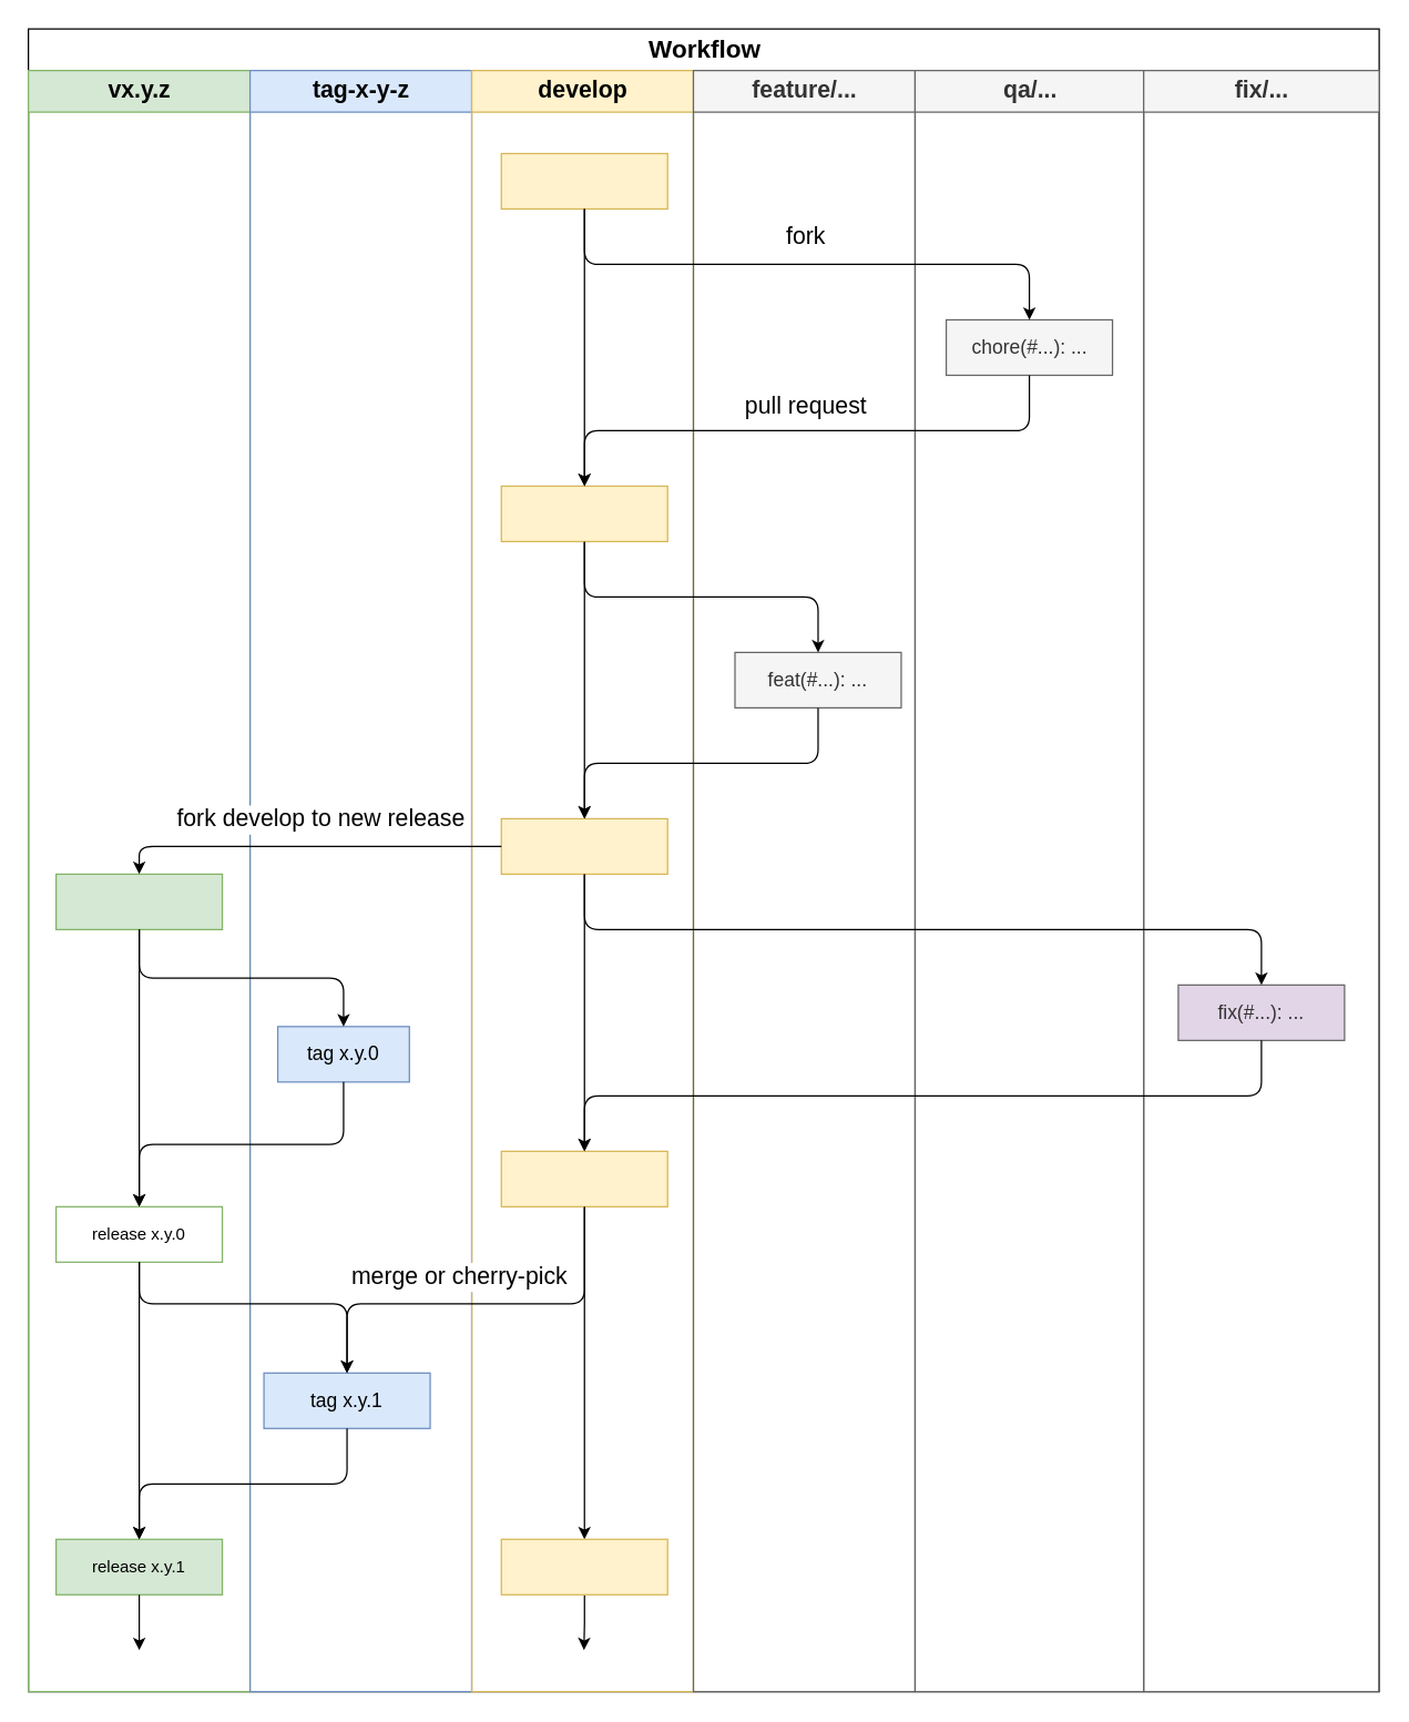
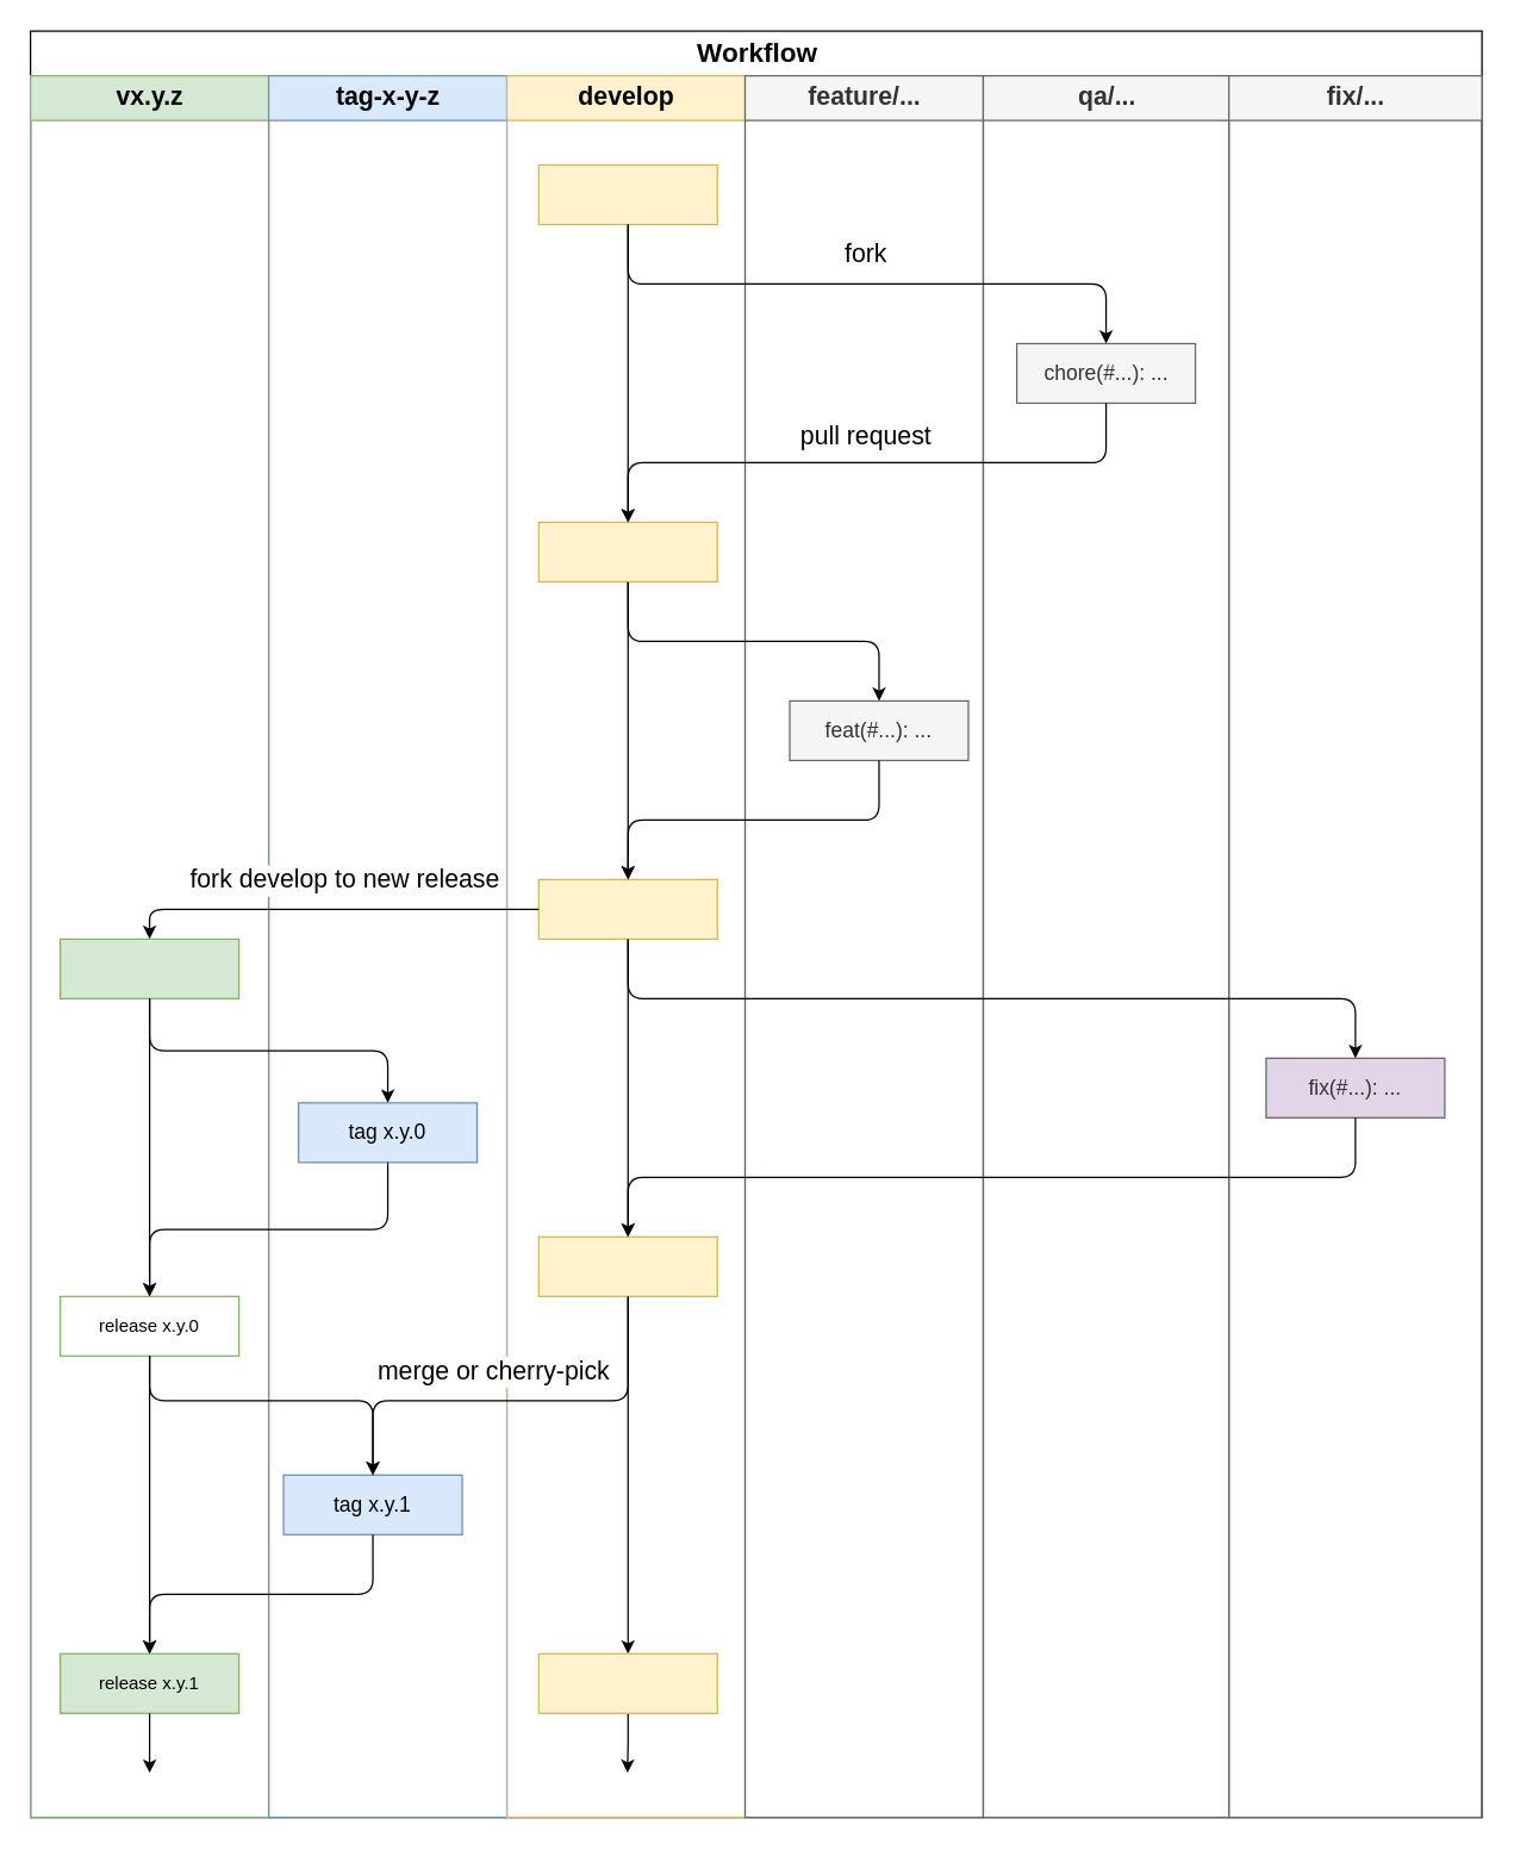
  <mxCell id="0" />
  <mxCell id="1" parent="0" />
  <mxCell id="2" value="Workflow" style="swimlane;html=1;childLayout=stackLayout;startSize=30;rounded=0;shadow=0;labelBackgroundColor=none;strokeWidth=1;fontFamily=Helvetica;fontSize=18;align=center;" parent="1" vertex="1"><mxGeometry x="20" y="20" width="975" height="1200" as="geometry" /></mxCell>
  <mxCell id="3" value="vx.y.z" style="swimlane;html=1;startSize=30;fillColor=#d5e8d4;strokeColor=#82b366;fontSize=17;" parent="2" vertex="1"><mxGeometry y="30" width="160" height="1170" as="geometry" /></mxCell>
  <mxCell id="4" value="" style="rounded=0;whiteSpace=wrap;html=1;fontFamily=Helvetica;fillColor=#d5e8d4;strokeColor=#82b366;" parent="3" vertex="1"><mxGeometry x="20" y="580" width="120" height="40" as="geometry" /></mxCell>
  <mxCell id="5" value="release x.y.0" style="rounded=0;whiteSpace=wrap;html=1;fontFamily=Helvetica;fillColor=#ffffff;strokeColor=#82b366;" parent="3" vertex="1"><mxGeometry x="20" y="820" width="120" height="40" as="geometry" /></mxCell>
  <mxCell id="6" style="edgeStyle=orthogonalEdgeStyle;rounded=1;orthogonalLoop=1;jettySize=auto;html=1;entryX=0.5;entryY=0;entryDx=0;entryDy=0;fontFamily=Helvetica;" parent="3" source="4" target="5" edge="1"><mxGeometry relative="1" as="geometry" /></mxCell>
  <mxCell id="7" value="release x.y.1" style="rounded=0;whiteSpace=wrap;html=1;fontFamily=Helvetica;fillColor=#d5e8d4;strokeColor=#82b366;" parent="3" vertex="1"><mxGeometry x="20" y="1060" width="120" height="40" as="geometry" /></mxCell>
  <mxCell id="8" style="edgeStyle=orthogonalEdgeStyle;rounded=1;orthogonalLoop=1;jettySize=auto;html=1;fontFamily=Helvetica;fontSize=14;entryX=0.5;entryY=0;entryDx=0;entryDy=0;" parent="3" source="5" target="7" edge="1"><mxGeometry relative="1" as="geometry"><mxPoint x="80" y="1100" as="targetPoint" /></mxGeometry></mxCell>
  <mxCell id="9" value="tag-x-y-z" style="swimlane;html=1;startSize=30;fillColor=#dae8fc;strokeColor=#6c8ebf;fontSize=17;" parent="2" vertex="1"><mxGeometry x="160" y="30" width="160" height="1170" as="geometry" /></mxCell>
  <mxCell id="10" value="tag x.y.1" style="rounded=0;whiteSpace=wrap;html=1;fontFamily=Helvetica;fillColor=#dae8fc;strokeColor=#6c8ebf;fontSize=14;" parent="9" vertex="1"><mxGeometry x="10" y="940" width="120" height="40" as="geometry" /></mxCell>
  <mxCell id="11" style="edgeStyle=orthogonalEdgeStyle;rounded=1;orthogonalLoop=1;jettySize=auto;html=1;fontSize=14;" parent="9" source="7" edge="1"><mxGeometry relative="1" as="geometry"><mxPoint x="-80" y="1140" as="targetPoint" /></mxGeometry></mxCell>
  <mxCell id="12" value="develop" style="swimlane;html=1;startSize=30;fillColor=#fff2cc;strokeColor=#d6b656;fontSize=17;" parent="2" vertex="1"><mxGeometry x="320" y="30" width="160" height="1170" as="geometry" /></mxCell>
  <mxCell id="13" value="" style="rounded=0;whiteSpace=wrap;html=1;fontFamily=Helvetica;fillColor=#fff2cc;strokeColor=#d6b656;" parent="12" vertex="1"><mxGeometry x="21.384" y="60" width="120" height="40" as="geometry" /></mxCell>
  <mxCell id="14" style="edgeStyle=orthogonalEdgeStyle;rounded=0;orthogonalLoop=1;jettySize=auto;html=1;entryX=0.5;entryY=0;entryDx=0;entryDy=0;" parent="12" source="15" target="17" edge="1"><mxGeometry relative="1" as="geometry" /></mxCell>
  <mxCell id="15" value="" style="rounded=0;whiteSpace=wrap;html=1;fontFamily=Helvetica;fillColor=#fff2cc;strokeColor=#d6b656;" parent="12" vertex="1"><mxGeometry x="21.384" y="300" width="120" height="40" as="geometry" /></mxCell>
  <mxCell id="16" style="edgeStyle=orthogonalEdgeStyle;rounded=0;orthogonalLoop=1;jettySize=auto;html=1;entryX=0.5;entryY=0;entryDx=0;entryDy=0;" parent="12" source="17" target="19" edge="1"><mxGeometry relative="1" as="geometry" /></mxCell>
  <mxCell id="17" value="" style="rounded=0;whiteSpace=wrap;html=1;fontFamily=Helvetica;fillColor=#fff2cc;strokeColor=#d6b656;" parent="12" vertex="1"><mxGeometry x="21.384" y="540" width="120" height="40" as="geometry" /></mxCell>
  <mxCell id="18" style="edgeStyle=orthogonalEdgeStyle;rounded=0;orthogonalLoop=1;jettySize=auto;html=1;entryX=0.5;entryY=0;entryDx=0;entryDy=0;" parent="12" source="19" target="22" edge="1"><mxGeometry relative="1" as="geometry" /></mxCell>
  <mxCell id="19" value="" style="rounded=0;whiteSpace=wrap;html=1;fontFamily=Helvetica;fillColor=#fff2cc;strokeColor=#d6b656;" parent="12" vertex="1"><mxGeometry x="21.384" y="780" width="120" height="40" as="geometry" /></mxCell>
  <mxCell id="20" style="edgeStyle=orthogonalEdgeStyle;rounded=1;orthogonalLoop=1;jettySize=auto;html=1;entryX=0.5;entryY=0;entryDx=0;entryDy=0;fontFamily=Helvetica;" parent="12" source="13" target="15" edge="1"><mxGeometry relative="1" as="geometry" /></mxCell>
  <mxCell id="21" style="edgeStyle=orthogonalEdgeStyle;rounded=0;orthogonalLoop=1;jettySize=auto;html=1;" parent="12" source="22" edge="1"><mxGeometry relative="1" as="geometry"><mxPoint x="81" y="1140" as="targetPoint" /></mxGeometry></mxCell>
  <mxCell id="22" value="" style="rounded=0;whiteSpace=wrap;html=1;fontFamily=Helvetica;fillColor=#fff2cc;strokeColor=#d6b656;" parent="12" vertex="1"><mxGeometry x="21.384" y="1060" width="120" height="40" as="geometry" /></mxCell>
  <mxCell id="23" value="feature/..." style="swimlane;html=1;startSize=30;fillColor=#f5f5f5;strokeColor=#666666;fontColor=#333333;fontSize=17;" parent="2" vertex="1"><mxGeometry x="480" y="30" width="160" height="1170" as="geometry" /></mxCell>
  <mxCell id="24" value="pull request" style="edgeLabel;html=1;align=center;verticalAlign=middle;resizable=0;points=[];fontSize=17;" parent="23" vertex="1" connectable="0"><mxGeometry x="80.0" y="240" as="geometry"><mxPoint y="2" as="offset" /></mxGeometry></mxCell>
  <mxCell id="25" value="feat(#...): ..." style="rounded=0;whiteSpace=wrap;html=1;fontFamily=Helvetica;fillColor=#f5f5f5;strokeColor=#666666;fontColor=#333333;fontSize=14;" parent="23" vertex="1"><mxGeometry x="30.004" y="420" width="120" height="40" as="geometry" /></mxCell>
  <mxCell id="26" value="qa/..." style="swimlane;html=1;startSize=30;fillColor=#f5f5f5;strokeColor=#666666;fontColor=#333333;fontSize=17;" parent="2" vertex="1"><mxGeometry x="640" y="30" width="165" height="1170" as="geometry" /></mxCell>
  <mxCell id="27" value="chore(#...): ..." style="rounded=0;whiteSpace=wrap;html=1;fontFamily=Helvetica;fillColor=#f5f5f5;strokeColor=#666666;fontColor=#333333;fontSize=14;" parent="26" vertex="1"><mxGeometry x="22.504" y="180" width="120" height="40" as="geometry" /></mxCell>
  <mxCell id="28" value="fix/..." style="swimlane;html=1;startSize=30;fillColor=#f5f5f5;strokeColor=#666666;fontColor=#333333;fontSize=17;" parent="2" vertex="1"><mxGeometry x="805" y="30" width="170" height="1170" as="geometry" /></mxCell>
  <mxCell id="29" value="fix(#...): ..." style="rounded=0;whiteSpace=wrap;html=1;fontFamily=Helvetica;fillColor=#e1d5e7;strokeColor=#666666;fontColor=#333333;fontSize=14;" parent="28" vertex="1"><mxGeometry x="25.004" y="660" width="120" height="40" as="geometry" /></mxCell>
  <mxCell id="30" style="edgeStyle=orthogonalEdgeStyle;rounded=1;orthogonalLoop=1;jettySize=auto;html=1;entryX=0.5;entryY=0;entryDx=0;entryDy=0;exitX=0.5;exitY=1;exitDx=0;exitDy=0;" parent="2" source="17" target="29" edge="1"><mxGeometry relative="1" as="geometry" /></mxCell>
  <mxCell id="31" style="edgeStyle=orthogonalEdgeStyle;rounded=1;orthogonalLoop=1;jettySize=auto;html=1;exitX=0.5;exitY=1;exitDx=0;exitDy=0;" parent="2" source="29" target="19" edge="1"><mxGeometry relative="1" as="geometry" /></mxCell>
  <mxCell id="32" style="edgeStyle=orthogonalEdgeStyle;rounded=1;orthogonalLoop=1;jettySize=auto;html=1;fontFamily=Helvetica;entryX=0.5;entryY=0;entryDx=0;entryDy=0;exitX=0;exitY=0.5;exitDx=0;exitDy=0;fontSize=16;" parent="2" source="17" target="4" edge="1"><mxGeometry relative="1" as="geometry"><mxPoint x="310" y="620" as="targetPoint" /><mxPoint x="500" y="580" as="sourcePoint" /></mxGeometry></mxCell>
  <mxCell id="33" value="fork develop to new release" style="edgeLabel;html=1;align=center;verticalAlign=middle;resizable=0;points=[];fontSize=17;fontFamily=Helvetica;" parent="32" vertex="1" connectable="0"><mxGeometry x="-0.076" y="1" relative="1" as="geometry"><mxPoint x="-1" y="-21" as="offset" /></mxGeometry></mxCell>
  <mxCell id="34" style="edgeStyle=orthogonalEdgeStyle;rounded=1;orthogonalLoop=1;jettySize=auto;html=1;entryX=0.5;entryY=0;entryDx=0;entryDy=0;fontFamily=Helvetica;exitX=0.5;exitY=1;exitDx=0;exitDy=0;fontSize=16;" parent="2" source="27" target="15" edge="1"><mxGeometry relative="1" as="geometry" /></mxCell>
  <mxCell id="35" style="edgeStyle=orthogonalEdgeStyle;rounded=1;orthogonalLoop=1;jettySize=auto;html=1;entryX=0.5;entryY=0;entryDx=0;entryDy=0;exitX=0.5;exitY=1;exitDx=0;exitDy=0;" parent="2" source="13" target="27" edge="1"><mxGeometry relative="1" as="geometry" /></mxCell>
  <mxCell id="36" value="fork" style="edgeLabel;html=1;align=center;verticalAlign=middle;resizable=0;points=[];fontSize=17;" parent="35" vertex="1" connectable="0"><mxGeometry x="-0.018" y="-5" relative="1" as="geometry"><mxPoint x="2" y="-25" as="offset" /></mxGeometry></mxCell>
  <mxCell id="37" style="edgeStyle=orthogonalEdgeStyle;orthogonalLoop=1;jettySize=auto;html=1;exitX=0.5;exitY=1;exitDx=0;exitDy=0;fontFamily=Helvetica;rounded=1;fontSize=16;entryX=0.5;entryY=0;entryDx=0;entryDy=0;" parent="2" source="25" target="17" edge="1"><mxGeometry relative="1" as="geometry"><mxPoint x="720.004" y="680" as="targetPoint" /><mxPoint x="570.004" y="520" as="sourcePoint" /></mxGeometry></mxCell>
  <mxCell id="38" style="edgeStyle=orthogonalEdgeStyle;rounded=1;orthogonalLoop=1;jettySize=auto;html=1;entryX=0.5;entryY=0;entryDx=0;entryDy=0;" parent="2" source="5" target="10" edge="1"><mxGeometry relative="1" as="geometry"><Array as="points"><mxPoint x="80" y="920" /><mxPoint x="230" y="920" /></Array></mxGeometry></mxCell>
  <mxCell id="39" style="edgeStyle=orthogonalEdgeStyle;rounded=1;orthogonalLoop=1;jettySize=auto;html=1;" parent="2" source="19" target="10" edge="1"><mxGeometry relative="1" as="geometry"><Array as="points"><mxPoint x="401" y="920" /><mxPoint x="230" y="920" /></Array></mxGeometry></mxCell>
  <mxCell id="40" value="&lt;font style=&quot;font-size: 17px;&quot;&gt;merge or cherry-pick&lt;/font&gt;" style="edgeLabel;html=1;align=center;verticalAlign=middle;resizable=0;points=[];" parent="39" vertex="1" connectable="0"><mxGeometry x="0.209" y="-1" relative="1" as="geometry"><mxPoint x="15" y="-19" as="offset" /></mxGeometry></mxCell>
  <mxCell id="41" style="edgeStyle=orthogonalEdgeStyle;rounded=1;orthogonalLoop=1;jettySize=auto;html=1;entryX=0.5;entryY=0;entryDx=0;entryDy=0;exitX=0.5;exitY=1;exitDx=0;exitDy=0;" parent="2" source="10" target="7" edge="1"><mxGeometry relative="1" as="geometry" /></mxCell>
  <mxCell id="42" style="edgeStyle=orthogonalEdgeStyle;rounded=1;orthogonalLoop=1;jettySize=auto;html=1;entryX=0.5;entryY=0;entryDx=0;entryDy=0;exitX=0.5;exitY=1;exitDx=0;exitDy=0;" parent="2" source="15" target="25" edge="1"><mxGeometry relative="1" as="geometry" /></mxCell>
- <mxCell id="43" value="tag x.y.0" style="rounded=0;whiteSpace=wrap;html=1;fontFamily=Helvetica;fillColor=#dae8fc;strokeColor=#6c8ebf;fontSize=14;" parent="1" vertex="1"><mxGeometry x="200" y="740" width="95" height="40" as="geometry" /></mxCell>
+ <mxCell id="43" value="tag x.y.0" style="rounded=0;whiteSpace=wrap;html=1;fontFamily=Helvetica;fillColor=#dae8fc;strokeColor=#6c8ebf;fontSize=14;" parent="1" vertex="1"><mxGeometry x="200" y="740" width="120" height="40" as="geometry" /></mxCell>
  <mxCell id="44" style="edgeStyle=orthogonalEdgeStyle;rounded=1;orthogonalLoop=1;jettySize=auto;html=1;entryX=0.5;entryY=0;entryDx=0;entryDy=0;fontFamily=Helvetica;exitX=0.5;exitY=1;exitDx=0;exitDy=0;" parent="1" source="43" target="5" edge="1"><mxGeometry relative="1" as="geometry" /></mxCell>
  <mxCell id="45" style="edgeStyle=orthogonalEdgeStyle;rounded=1;orthogonalLoop=1;jettySize=auto;html=1;entryX=0.5;entryY=0;entryDx=0;entryDy=0;exitX=0.5;exitY=1;exitDx=0;exitDy=0;" parent="1" source="4" target="43" edge="1"><mxGeometry relative="1" as="geometry" /></mxCell>
